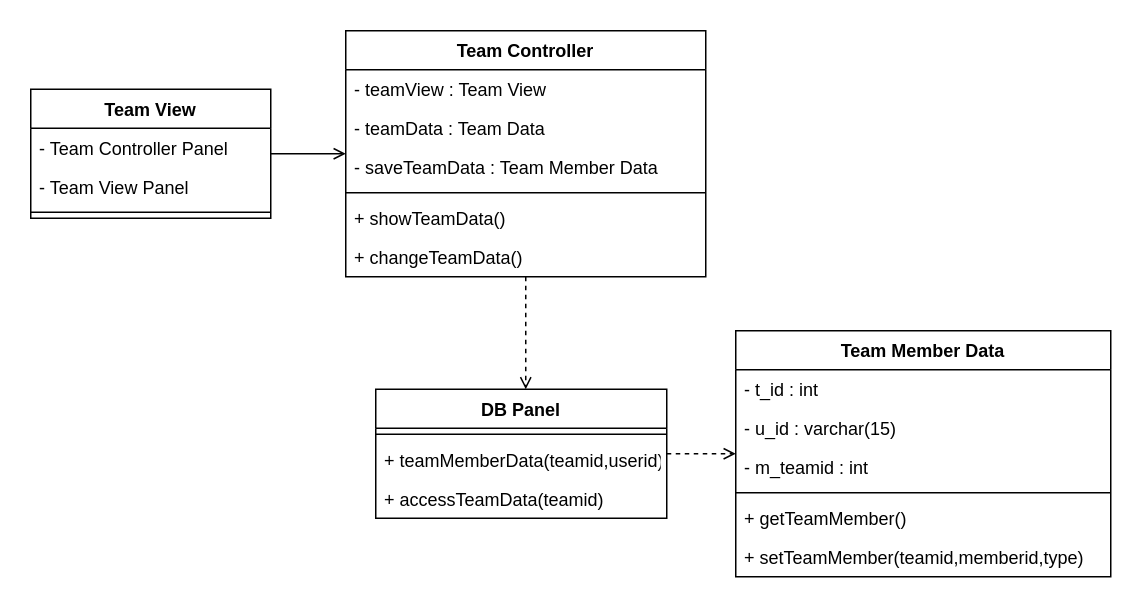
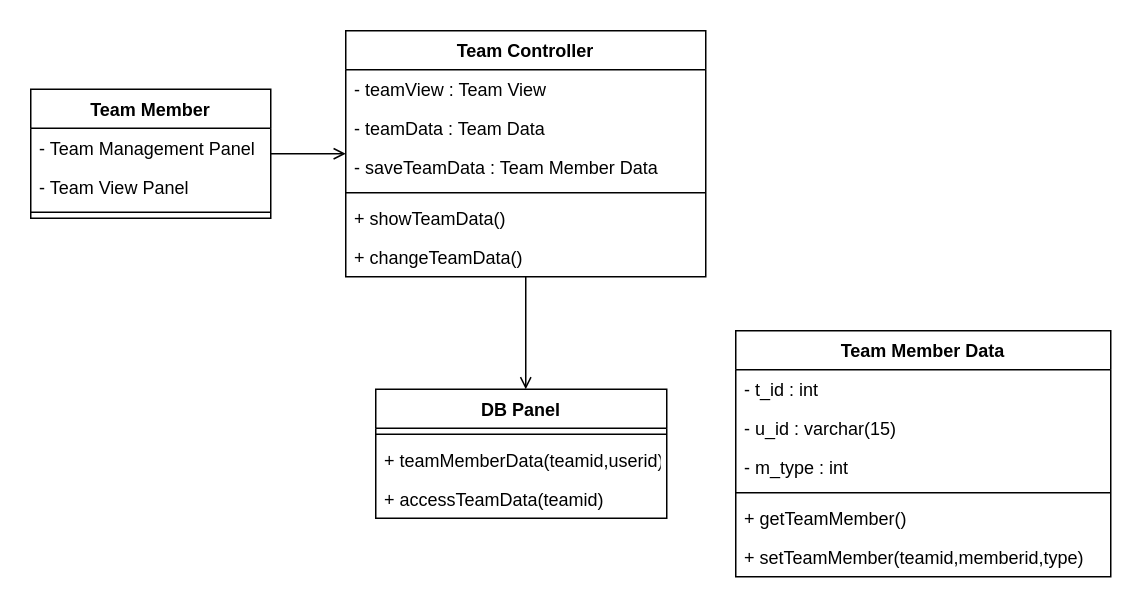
  <mxCell id="0" />
  <mxCell id="1" parent="0" />
- <mxCell id="2" style="edgeStyle=orthogonalEdgeStyle;rounded=0;orthogonalLoop=1;jettySize=auto;html=1;endArrow=open;endFill=0;dashed=1;" edge="1" parent="1" source="3" target="16"><mxGeometry relative="1" as="geometry"><Array as="points"><mxPoint x="394" y="318" /><mxPoint x="394" y="318" /></Array></mxGeometry></mxCell>
+ <mxCell id="2" style="edgeStyle=orthogonalEdgeStyle;rounded=0;orthogonalLoop=1;jettySize=auto;html=1;endArrow=open;endFill=0;dashed=0;" edge="1" parent="1" source="3" target="16"><mxGeometry relative="1" as="geometry"><Array as="points"><mxPoint x="394" y="318" /><mxPoint x="394" y="318" /></Array></mxGeometry></mxCell>
  <mxCell id="3" value="Team Controller" style="swimlane;fontStyle=1;align=center;verticalAlign=top;childLayout=stackLayout;horizontal=1;startSize=26;horizontalStack=0;resizeParent=1;resizeParentMax=0;resizeLast=0;collapsible=1;marginBottom=0;" vertex="1" parent="1"><mxGeometry x="230" y="20" width="240" height="164" as="geometry" /></mxCell>
  <mxCell id="4" value="- teamView : Team View" style="text;strokeColor=none;fillColor=none;align=left;verticalAlign=top;spacingLeft=4;spacingRight=4;overflow=hidden;rotatable=0;points=[[0,0.5],[1,0.5]];portConstraint=eastwest;" vertex="1" parent="3"><mxGeometry y="26" width="240" height="26" as="geometry" /></mxCell>
  <mxCell id="5" value="- teamData : Team Data" style="text;strokeColor=none;fillColor=none;align=left;verticalAlign=top;spacingLeft=4;spacingRight=4;overflow=hidden;rotatable=0;points=[[0,0.5],[1,0.5]];portConstraint=eastwest;" vertex="1" parent="3"><mxGeometry y="52" width="240" height="26" as="geometry" /></mxCell>
  <mxCell id="6" value="- saveTeamData : Team Member Data" style="text;strokeColor=none;fillColor=none;align=left;verticalAlign=top;spacingLeft=4;spacingRight=4;overflow=hidden;rotatable=0;points=[[0,0.5],[1,0.5]];portConstraint=eastwest;" vertex="1" parent="3"><mxGeometry y="78" width="240" height="26" as="geometry" /></mxCell>
  <mxCell id="7" value="" style="line;strokeWidth=1;fillColor=none;align=left;verticalAlign=middle;spacingTop=-1;spacingLeft=3;spacingRight=3;rotatable=0;labelPosition=right;points=[];portConstraint=eastwest;" vertex="1" parent="3"><mxGeometry y="104" width="240" height="8" as="geometry" /></mxCell>
  <mxCell id="8" value="+ showTeamData()" style="text;strokeColor=none;fillColor=none;align=left;verticalAlign=top;spacingLeft=4;spacingRight=4;overflow=hidden;rotatable=0;points=[[0,0.5],[1,0.5]];portConstraint=eastwest;" vertex="1" parent="3"><mxGeometry y="112" width="240" height="26" as="geometry" /></mxCell>
  <mxCell id="9" value="+ changeTeamData()" style="text;strokeColor=none;fillColor=none;align=left;verticalAlign=top;spacingLeft=4;spacingRight=4;overflow=hidden;rotatable=0;points=[[0,0.5],[1,0.5]];portConstraint=eastwest;" vertex="1" parent="3"><mxGeometry y="138" width="240" height="26" as="geometry" /></mxCell>
  <mxCell id="10" style="edgeStyle=orthogonalEdgeStyle;rounded=0;orthogonalLoop=1;jettySize=auto;html=1;dashed=0;endArrow=open;endFill=0;" edge="1" parent="1" source="11" target="3"><mxGeometry relative="1" as="geometry"><mxPoint x="160" y="154" as="sourcePoint" /></mxGeometry></mxCell>
- <mxCell id="11" value="Team View" style="swimlane;fontStyle=1;align=center;verticalAlign=top;childLayout=stackLayout;horizontal=1;startSize=26;horizontalStack=0;resizeParent=1;resizeParentMax=0;resizeLast=0;collapsible=1;marginBottom=0;" vertex="1" parent="1"><mxGeometry x="20" y="59" width="160" height="86" as="geometry" /></mxCell>
- <mxCell id="12" value="- Team Controller Panel" style="text;strokeColor=none;fillColor=none;align=left;verticalAlign=top;spacingLeft=4;spacingRight=4;overflow=hidden;rotatable=0;points=[[0,0.5],[1,0.5]];portConstraint=eastwest;" vertex="1" parent="11"><mxGeometry y="26" width="160" height="26" as="geometry" /></mxCell>
+ <mxCell id="11" value="Team Member" style="swimlane;fontStyle=1;align=center;verticalAlign=top;childLayout=stackLayout;horizontal=1;startSize=26;horizontalStack=0;resizeParent=1;resizeParentMax=0;resizeLast=0;collapsible=1;marginBottom=0;" vertex="1" parent="1"><mxGeometry x="20" y="59" width="160" height="86" as="geometry" /></mxCell>
+ <mxCell id="12" value="- Team Management Panel" style="text;strokeColor=none;fillColor=none;align=left;verticalAlign=top;spacingLeft=4;spacingRight=4;overflow=hidden;rotatable=0;points=[[0,0.5],[1,0.5]];portConstraint=eastwest;" vertex="1" parent="11"><mxGeometry y="26" width="160" height="26" as="geometry" /></mxCell>
  <mxCell id="13" value="- Team View Panel" style="text;strokeColor=none;fillColor=none;align=left;verticalAlign=top;spacingLeft=4;spacingRight=4;overflow=hidden;rotatable=0;points=[[0,0.5],[1,0.5]];portConstraint=eastwest;" vertex="1" parent="11"><mxGeometry y="52" width="160" height="26" as="geometry" /></mxCell>
  <mxCell id="14" value="" style="line;strokeWidth=1;fillColor=none;align=left;verticalAlign=middle;spacingTop=-1;spacingLeft=3;spacingRight=3;rotatable=0;labelPosition=right;points=[];portConstraint=eastwest;" vertex="1" parent="11"><mxGeometry y="78" width="160" height="8" as="geometry" /></mxCell>
- <mxCell id="15" style="edgeStyle=orthogonalEdgeStyle;rounded=0;orthogonalLoop=1;jettySize=auto;html=1;dashed=1;endArrow=open;endFill=0;" edge="1" parent="1" source="16" target="20"><mxGeometry relative="1" as="geometry"><mxPoint x="500" y="308" as="targetPoint" /><Array as="points" /></mxGeometry></mxCell>
  <mxCell id="16" value="DB Panel" style="swimlane;fontStyle=1;align=center;verticalAlign=top;childLayout=stackLayout;horizontal=1;startSize=26;horizontalStack=0;resizeParent=1;resizeParentMax=0;resizeLast=0;collapsible=1;marginBottom=0;" vertex="1" parent="1"><mxGeometry x="250" y="259" width="194" height="86" as="geometry" /></mxCell>
  <mxCell id="17" value="" style="line;strokeWidth=1;fillColor=none;align=left;verticalAlign=middle;spacingTop=-1;spacingLeft=3;spacingRight=3;rotatable=0;labelPosition=right;points=[];portConstraint=eastwest;" vertex="1" parent="16"><mxGeometry y="26" width="194" height="8" as="geometry" /></mxCell>
  <mxCell id="18" value="+ teamMemberData(teamid,userid)" style="text;strokeColor=none;fillColor=none;align=left;verticalAlign=top;spacingLeft=4;spacingRight=4;overflow=hidden;rotatable=0;points=[[0,0.5],[1,0.5]];portConstraint=eastwest;" vertex="1" parent="16"><mxGeometry y="34" width="194" height="26" as="geometry" /></mxCell>
  <mxCell id="19" value="+ accessTeamData(teamid)" style="text;strokeColor=none;fillColor=none;align=left;verticalAlign=top;spacingLeft=4;spacingRight=4;overflow=hidden;rotatable=0;points=[[0,0.5],[1,0.5]];portConstraint=eastwest;" vertex="1" parent="16"><mxGeometry y="60" width="194" height="26" as="geometry" /></mxCell>
  <mxCell id="20" value="Team Member Data" style="swimlane;fontStyle=1;align=center;verticalAlign=top;childLayout=stackLayout;horizontal=1;startSize=26;horizontalStack=0;resizeParent=1;resizeParentMax=0;resizeLast=0;collapsible=1;marginBottom=0;" vertex="1" parent="1"><mxGeometry x="490" y="220" width="250" height="164" as="geometry" /></mxCell>
  <mxCell id="21" value="- t_id : int" style="text;strokeColor=none;fillColor=none;align=left;verticalAlign=top;spacingLeft=4;spacingRight=4;overflow=hidden;rotatable=0;points=[[0,0.5],[1,0.5]];portConstraint=eastwest;" vertex="1" parent="20"><mxGeometry y="26" width="250" height="26" as="geometry" /></mxCell>
  <mxCell id="22" value="- u_id : varchar(15)" style="text;strokeColor=none;fillColor=none;align=left;verticalAlign=top;spacingLeft=4;spacingRight=4;overflow=hidden;rotatable=0;points=[[0,0.5],[1,0.5]];portConstraint=eastwest;" vertex="1" parent="20"><mxGeometry y="52" width="250" height="26" as="geometry" /></mxCell>
- <mxCell id="23" value="- m_teamid : int" style="text;strokeColor=none;fillColor=none;align=left;verticalAlign=top;spacingLeft=4;spacingRight=4;overflow=hidden;rotatable=0;points=[[0,0.5],[1,0.5]];portConstraint=eastwest;" vertex="1" parent="20"><mxGeometry y="78" width="250" height="26" as="geometry" /></mxCell>
+ <mxCell id="23" value="- m_type : int" style="text;strokeColor=none;fillColor=none;align=left;verticalAlign=top;spacingLeft=4;spacingRight=4;overflow=hidden;rotatable=0;points=[[0,0.5],[1,0.5]];portConstraint=eastwest;" vertex="1" parent="20"><mxGeometry y="78" width="250" height="26" as="geometry" /></mxCell>
  <mxCell id="24" value="" style="line;strokeWidth=1;fillColor=none;align=left;verticalAlign=middle;spacingTop=-1;spacingLeft=3;spacingRight=3;rotatable=0;labelPosition=right;points=[];portConstraint=eastwest;" vertex="1" parent="20"><mxGeometry y="104" width="250" height="8" as="geometry" /></mxCell>
  <mxCell id="25" value="+ getTeamMember()" style="text;strokeColor=none;fillColor=none;align=left;verticalAlign=top;spacingLeft=4;spacingRight=4;overflow=hidden;rotatable=0;points=[[0,0.5],[1,0.5]];portConstraint=eastwest;" vertex="1" parent="20"><mxGeometry y="112" width="250" height="26" as="geometry" /></mxCell>
  <mxCell id="26" value="+ setTeamMember(teamid,memberid,type)" style="text;strokeColor=none;fillColor=none;align=left;verticalAlign=top;spacingLeft=4;spacingRight=4;overflow=hidden;rotatable=0;points=[[0,0.5],[1,0.5]];portConstraint=eastwest;" vertex="1" parent="20"><mxGeometry y="138" width="250" height="26" as="geometry" /></mxCell>
